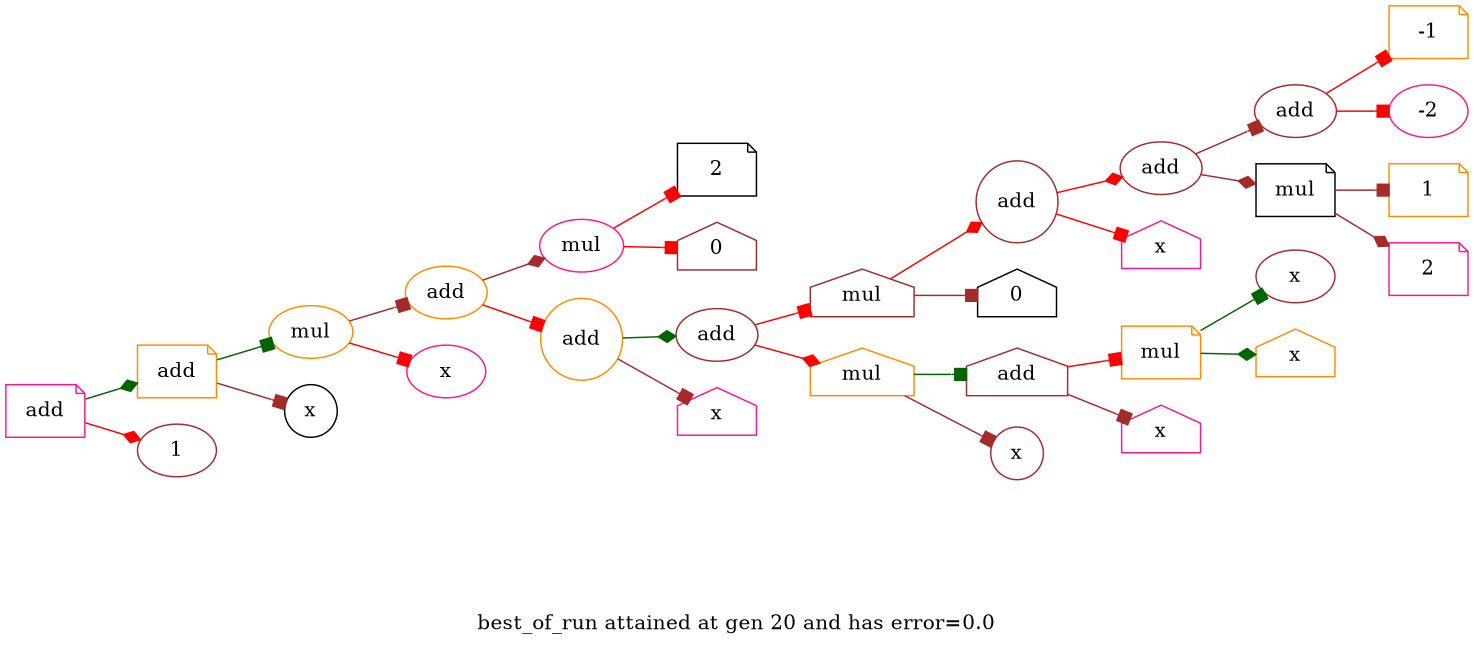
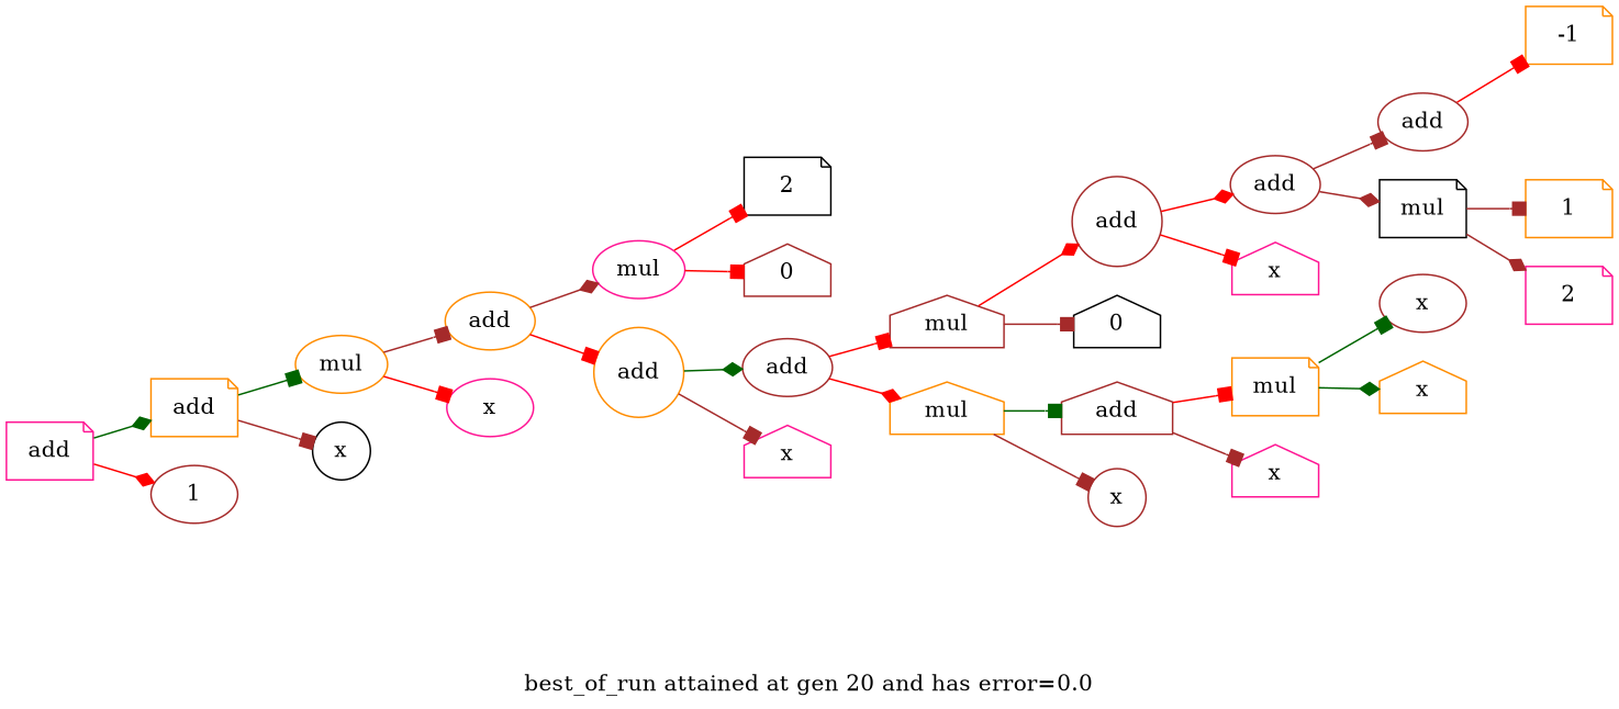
  digraph {
    label="\n\nbest_of_run attained at gen 20 and has error=0.0"
    rankdir=LR
    node [color=brown shape=ellipse]
    edge [color=red arrowhead=box]
    n1 [label=add color=deeppink shape=note]
    n2 [label=add color=darkorange shape=note]
    n3 [label=1]
    n4 [label=mul color=darkorange]
    n5 [label=x color=black shape=circle]
    n6 [label=add color=darkorange]
    n7 [label=x color=deeppink]
    n8 [label=mul color=deeppink]
    n9 [label=add color=darkorange shape=circle]
    n10 [label=2 color=black shape=note]
    n11 [label=0 shape=house]
    n12 [label=add]
    n13 [label=x color=deeppink shape=house]
    n14 [label=mul shape=house]
    n15 [label=mul color=darkorange shape=house]
    n16 [label=add shape=circle]
    n17 [label=0 color=black shape=house]
    n18 [label=add]
    n19 [label=x color=deeppink shape=house]
    n20 [label=add]
    n21 [label=mul color=black shape=note]
    n22 [label=-1 color=darkorange shape=note]
-   n23 [label=-2 color=deeppink]
    n24 [label=1 color=darkorange shape=note]
    n25 [label=2 color=deeppink shape=note]
    n26 [label=add shape=house]
    n27 [label=x shape=circle]
    n28 [label=mul color=darkorange shape=note]
    n29 [label=x color=deeppink shape=house]
    n30 [label=x]
    n31 [label=x color=darkorange shape=house]
    n1 -> n2 [color=darkgreen arrowhead=diamond]
    n1 -> n3 [arrowhead=diamond]
    n2 -> n4 [color=darkgreen]
    n2 -> n5 [color=brown]
    n4 -> n6 [color=brown]
    n4 -> n7
    n6 -> n8 [color=brown arrowhead=diamond]
    n6 -> n9
    n8 -> n10
    n8 -> n11
    n9 -> n12 [color=darkgreen arrowhead=diamond]
    n9 -> n13 [color=brown]
    n12 -> n14
    n12 -> n15 [arrowhead=diamond]
    n14 -> n16 [arrowhead=diamond]
    n14 -> n17 [color=brown]
    n15 -> n26 [color=darkgreen]
    n15 -> n27 [color=brown]
    n16 -> n18 [arrowhead=diamond]
    n16 -> n19
    n18 -> n20 [color=brown]
    n18 -> n21 [color=brown arrowhead=diamond]
    n20 -> n22
-   n20 -> n23
    n21 -> n24 [color=brown]
    n21 -> n25 [color=brown arrowhead=diamond]
    n26 -> n28
    n26 -> n29 [color=brown]
    n28 -> n30 [color=darkgreen]
    n28 -> n31 [color=darkgreen arrowhead=diamond]
  }
